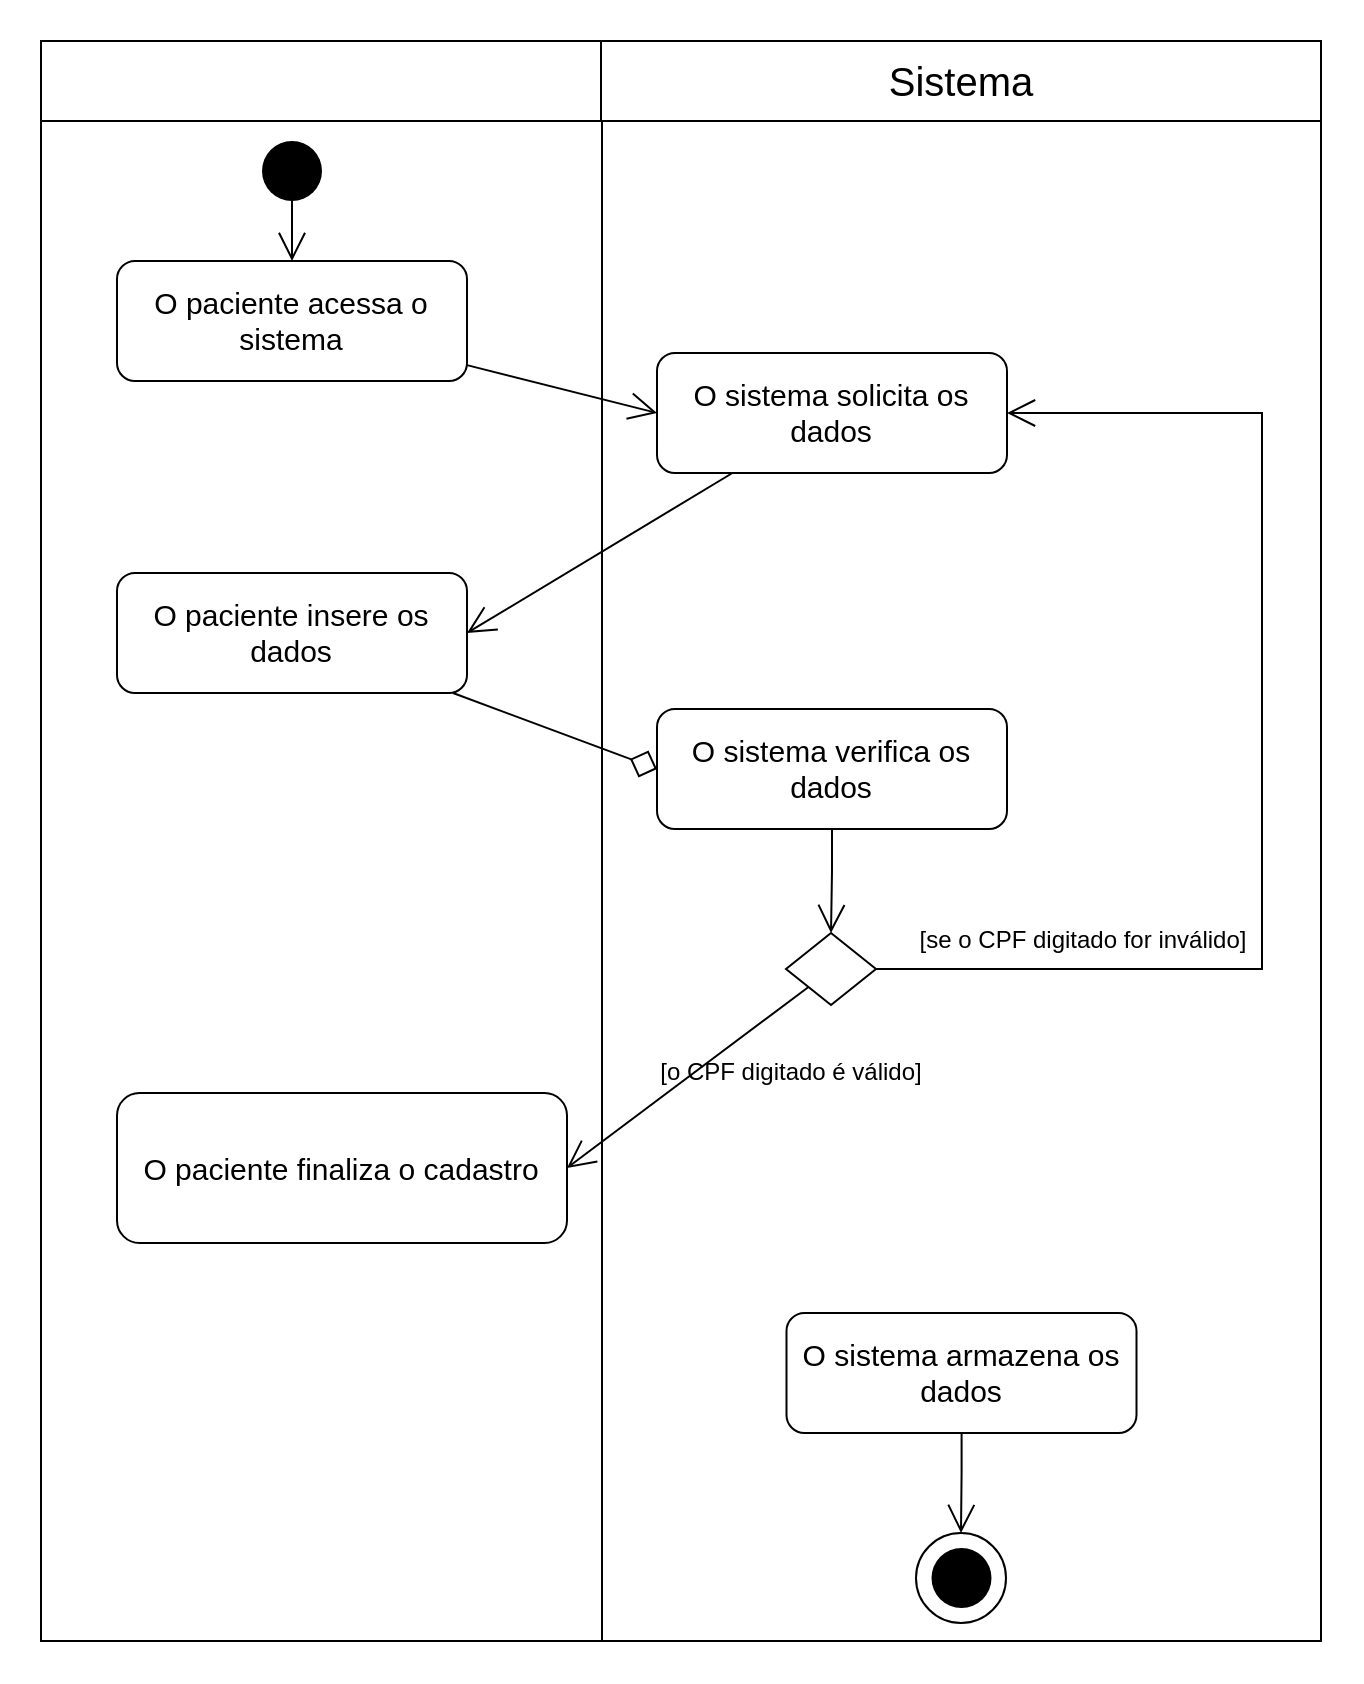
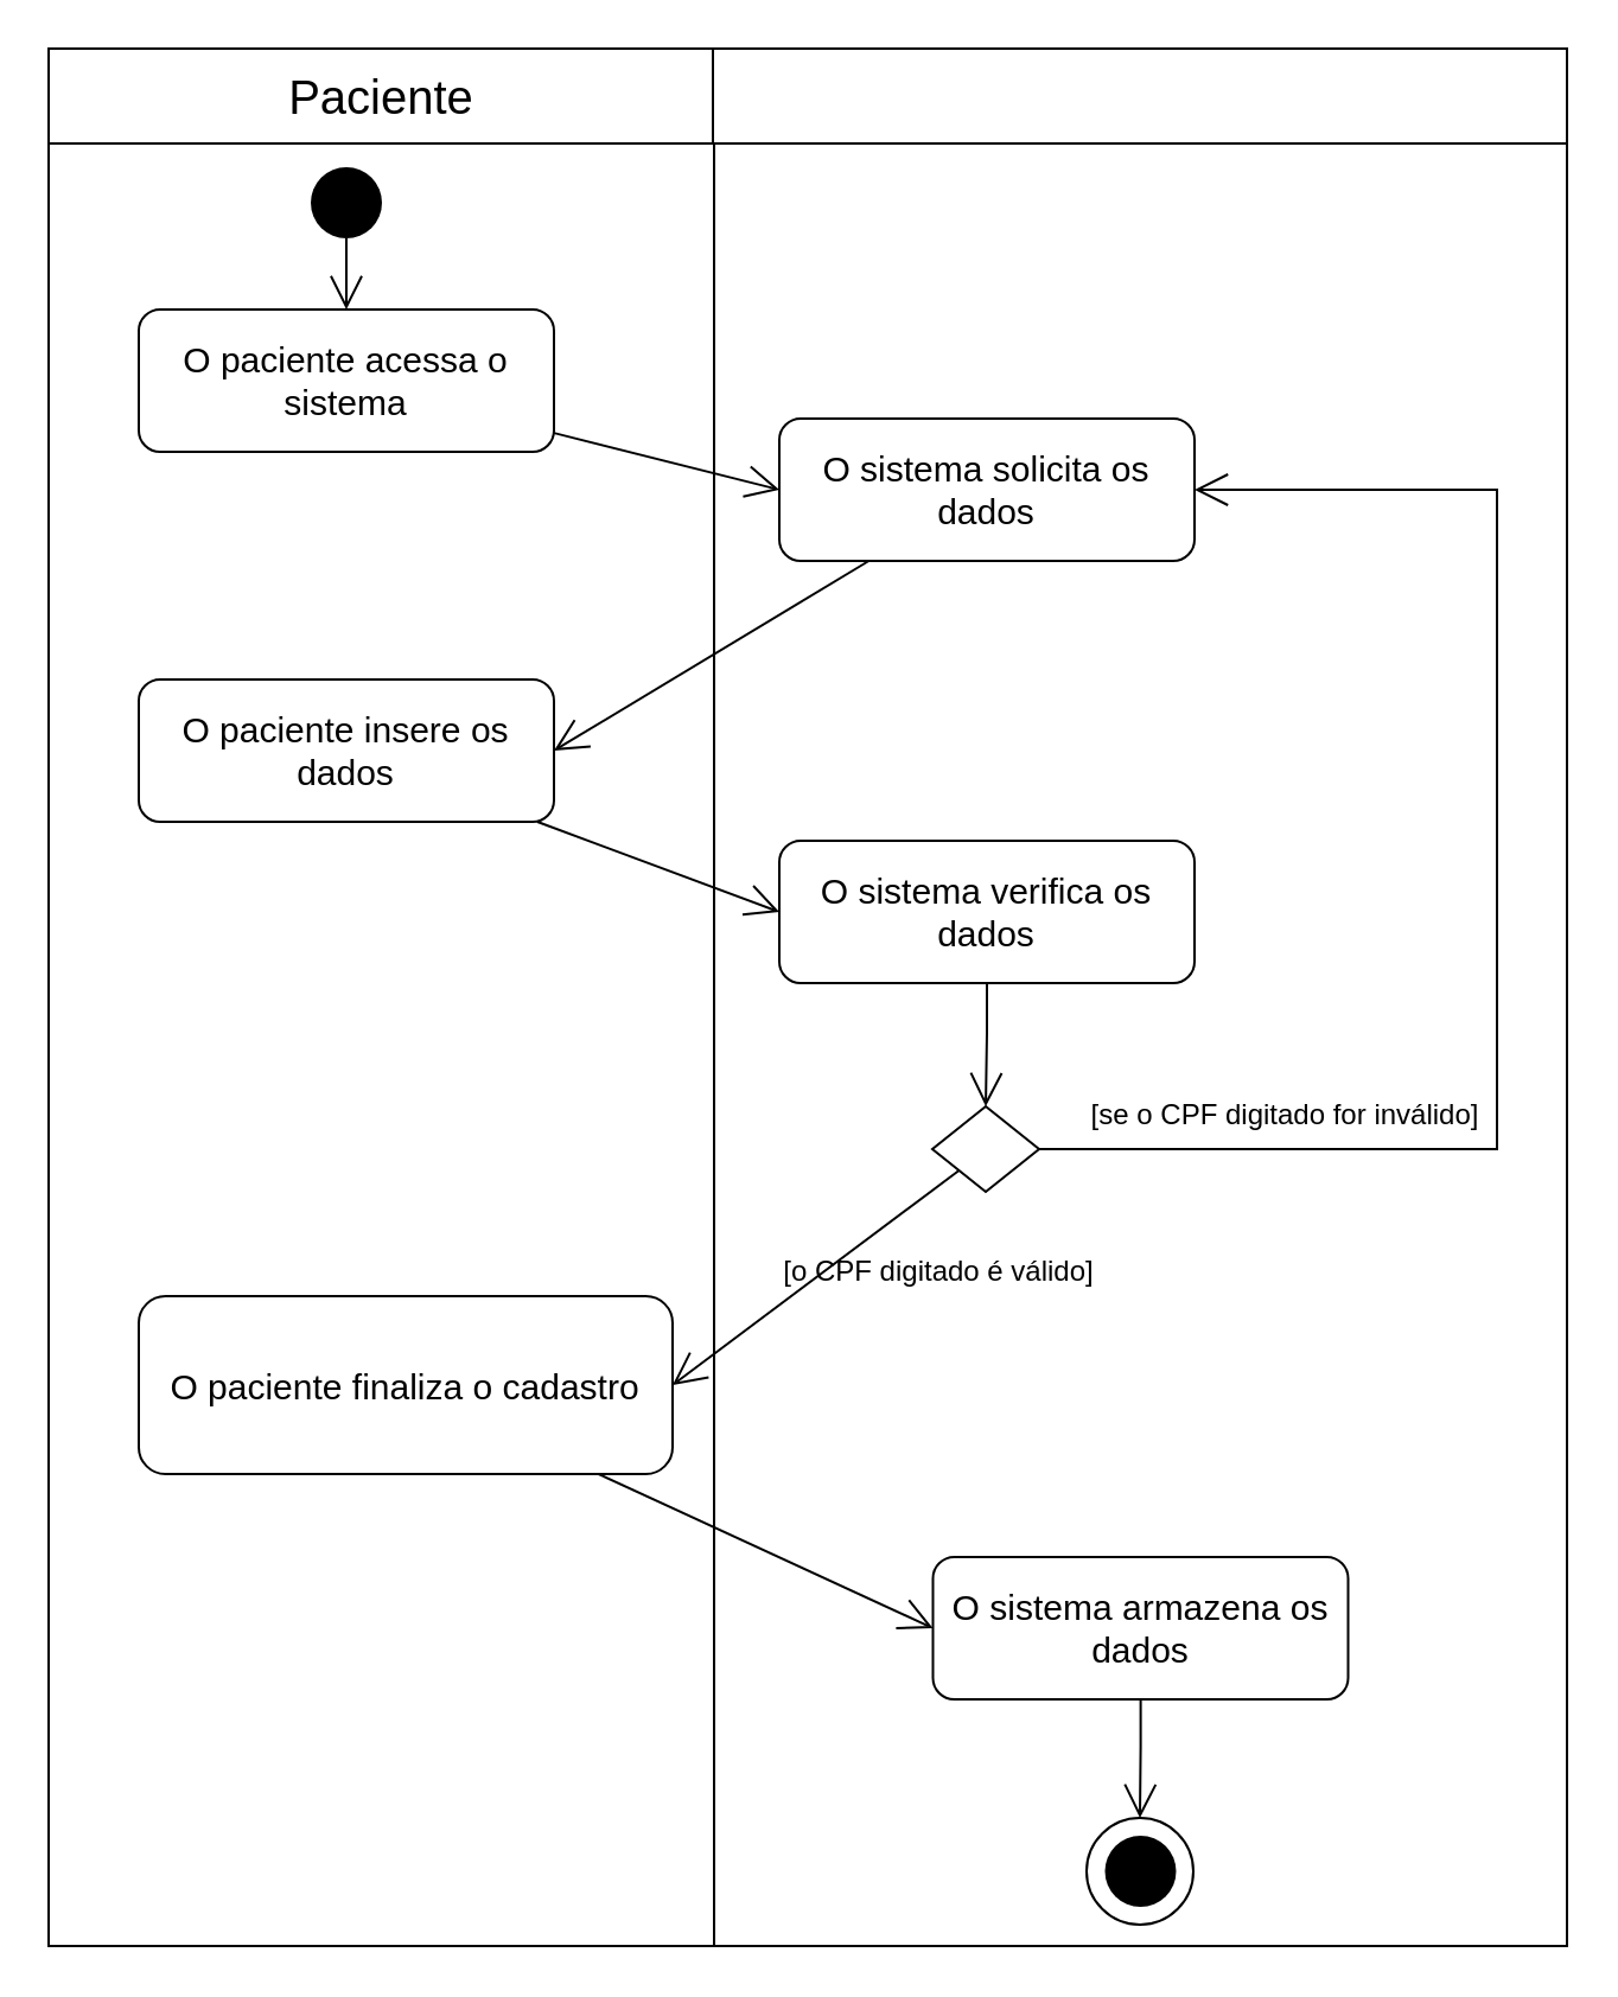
  <mxCell id="0" />
  <mxCell id="1" parent="0" />
  <mxCell id="2" value="" style="rounded=0;whiteSpace=wrap;html=1;strokeColor=#000000;fillColor=none;" vertex="1" parent="1"><mxGeometry x="300.5" y="60" width="359.5" height="760" as="geometry" /></mxCell>
  <mxCell id="3" value="" style="rounded=0;whiteSpace=wrap;html=1;strokeColor=#000000;fillColor=none;" vertex="1" parent="1"><mxGeometry x="20" y="60" width="280.5" height="760" as="geometry" /></mxCell>
  <mxCell id="4" style="edgeStyle=orthogonalEdgeStyle;rounded=0;orthogonalLoop=1;jettySize=auto;html=1;entryX=0.5;entryY=0;entryDx=0;entryDy=0;endArrow=open;endFill=0;endSize=12;" edge="1" parent="1" source="5" target="9"><mxGeometry relative="1" as="geometry" /></mxCell>
  <mxCell id="5" value="" style="ellipse;whiteSpace=wrap;html=1;aspect=fixed;strokeColor=none;fillColor=#000000;" vertex="1" parent="1"><mxGeometry x="130.5" y="70" width="30" height="30" as="geometry" /></mxCell>
  <mxCell id="6" value="" style="ellipse;whiteSpace=wrap;html=1;aspect=fixed;strokeColor=none;fillColor=#000000;" vertex="1" parent="1"><mxGeometry x="465.25" y="773.5" width="30" height="30" as="geometry" /></mxCell>
  <mxCell id="7" value="" style="ellipse;whiteSpace=wrap;html=1;aspect=fixed;strokeColor=#000000;fillColor=none;" vertex="1" parent="1"><mxGeometry x="457.5" y="766" width="45" height="45" as="geometry" /></mxCell>
  <mxCell id="8" style="rounded=0;orthogonalLoop=1;jettySize=auto;html=1;entryX=0;entryY=0.5;entryDx=0;entryDy=0;endArrow=open;endFill=0;endSize=12;" edge="1" parent="1" source="9" target="11"><mxGeometry relative="1" as="geometry" /></mxCell>
  <mxCell id="9" value="&lt;div style=&quot;font-size: 15px&quot;&gt;&lt;font style=&quot;font-size: 15px&quot;&gt;O paciente acessa o&lt;/font&gt;&lt;/div&gt;&lt;div style=&quot;font-size: 15px&quot;&gt;&lt;font style=&quot;font-size: 15px&quot;&gt;sistema&lt;br&gt;&lt;/font&gt;&lt;/div&gt;" style="rounded=1;whiteSpace=wrap;html=1;strokeColor=#000000;fillColor=none;" vertex="1" parent="1"><mxGeometry x="58" y="130" width="175" height="60" as="geometry" /></mxCell>
  <mxCell id="10" style="edgeStyle=none;rounded=0;orthogonalLoop=1;jettySize=auto;html=1;entryX=1;entryY=0.5;entryDx=0;entryDy=0;endArrow=open;endFill=0;endSize=12;" edge="1" parent="1" source="11" target="13"><mxGeometry relative="1" as="geometry" /></mxCell>
  <mxCell id="11" value="&lt;font style=&quot;font-size: 15px&quot;&gt;O sistema solicita os dados&lt;br&gt;&lt;/font&gt;" style="rounded=1;whiteSpace=wrap;html=1;strokeColor=#000000;fillColor=none;" vertex="1" parent="1"><mxGeometry x="328" y="176" width="175" height="60" as="geometry" /></mxCell>
- <mxCell id="12" style="edgeStyle=none;rounded=0;orthogonalLoop=1;jettySize=auto;html=1;entryX=0;entryY=0.5;entryDx=0;entryDy=0;endArrow=diamond;endFill=0;endSize=12;" edge="1" parent="1" source="13" target="19"><mxGeometry relative="1" as="geometry" /></mxCell>
+ <mxCell id="12" style="edgeStyle=none;rounded=0;orthogonalLoop=1;jettySize=auto;html=1;entryX=0;entryY=0.5;entryDx=0;entryDy=0;endArrow=open;endFill=0;endSize=12;" edge="1" parent="1" source="13" target="19"><mxGeometry relative="1" as="geometry" /></mxCell>
  <mxCell id="13" value="&lt;font style=&quot;font-size: 15px&quot;&gt;O paciente insere os dados&lt;br&gt;&lt;/font&gt;" style="rounded=1;whiteSpace=wrap;html=1;strokeColor=#000000;fillColor=none;" vertex="1" parent="1"><mxGeometry x="58" y="286" width="175" height="60" as="geometry" /></mxCell>
  <mxCell id="14" style="edgeStyle=orthogonalEdgeStyle;rounded=0;orthogonalLoop=1;jettySize=auto;html=1;entryX=1;entryY=0.5;entryDx=0;entryDy=0;endArrow=open;endFill=0;endSize=12;" edge="1" parent="1" source="16" target="11"><mxGeometry relative="1" as="geometry"><Array as="points"><mxPoint x="630.5" y="484" /><mxPoint x="630.5" y="206" /></Array></mxGeometry></mxCell>
  <mxCell id="15" style="edgeStyle=none;rounded=0;orthogonalLoop=1;jettySize=auto;html=1;exitX=0;exitY=1;exitDx=0;exitDy=0;entryX=1;entryY=0.5;entryDx=0;entryDy=0;endArrow=open;endFill=0;endSize=12;" edge="1" parent="1" source="16" target="23"><mxGeometry relative="1" as="geometry" /></mxCell>
  <mxCell id="16" value="" style="rhombus;whiteSpace=wrap;html=1;strokeColor=#000000;fillColor=none;" vertex="1" parent="1"><mxGeometry x="392.5" y="466" width="45" height="36" as="geometry" /></mxCell>
  <mxCell id="17" value="[se o CPF digitado for inválido]" style="text;html=1;align=center;verticalAlign=middle;resizable=0;points=[];autosize=1;strokeColor=none;" vertex="1" parent="1"><mxGeometry x="450.5" y="460" width="180" height="20" as="geometry" /></mxCell>
  <mxCell id="18" style="edgeStyle=orthogonalEdgeStyle;rounded=0;orthogonalLoop=1;jettySize=auto;html=1;entryX=0.5;entryY=0;entryDx=0;entryDy=0;endArrow=open;endFill=0;endSize=12;" edge="1" parent="1" source="19" target="16"><mxGeometry relative="1" as="geometry" /></mxCell>
  <mxCell id="19" value="&lt;font style=&quot;font-size: 15px&quot;&gt;O sistema verifica os dados&lt;br&gt;&lt;/font&gt;" style="rounded=1;whiteSpace=wrap;html=1;strokeColor=#000000;fillColor=none;" vertex="1" parent="1"><mxGeometry x="328" y="354" width="175" height="60" as="geometry" /></mxCell>
  <mxCell id="20" style="edgeStyle=orthogonalEdgeStyle;rounded=0;orthogonalLoop=1;jettySize=auto;html=1;entryX=0.5;entryY=0;entryDx=0;entryDy=0;endArrow=open;endFill=0;endSize=12;" edge="1" parent="1" source="21" target="7"><mxGeometry relative="1" as="geometry" /></mxCell>
  <mxCell id="21" value="&lt;font style=&quot;font-size: 15px&quot;&gt;O sistema armazena os dados&lt;br&gt;&lt;/font&gt;" style="rounded=1;whiteSpace=wrap;html=1;strokeColor=#000000;fillColor=none;" vertex="1" parent="1"><mxGeometry x="392.75" y="656" width="175" height="60" as="geometry" /></mxCell>
+ <mxCell id="22" style="edgeStyle=none;rounded=0;orthogonalLoop=1;jettySize=auto;html=1;entryX=0;entryY=0.5;entryDx=0;entryDy=0;endArrow=open;endFill=0;endSize=12;" edge="1" parent="1" source="23" target="21"><mxGeometry relative="1" as="geometry" /></mxCell>
  <mxCell id="23" value="&lt;font style=&quot;font-size: 15px&quot;&gt;O paciente finaliza o cadastro&lt;br&gt;&lt;/font&gt;" style="rounded=1;whiteSpace=wrap;html=1;strokeColor=#000000;fillColor=none;" vertex="1" parent="1"><mxGeometry x="58" y="546" width="225" height="75" as="geometry" /></mxCell>
  <mxCell id="24" value="[o CPF digitado é válido]" style="text;html=1;align=center;verticalAlign=middle;resizable=0;points=[];autosize=1;strokeColor=none;" vertex="1" parent="1"><mxGeometry x="320" y="526" width="150" height="20" as="geometry" /></mxCell>
  <mxCell id="25" value="" style="rounded=0;whiteSpace=wrap;html=1;strokeColor=#000000;fillColor=none;" vertex="1" parent="1"><mxGeometry x="20" y="20" width="280" height="40" as="geometry" /></mxCell>
  <mxCell id="26" value="" style="rounded=0;whiteSpace=wrap;html=1;strokeColor=#000000;fillColor=none;" vertex="1" parent="1"><mxGeometry x="300" y="20" width="360" height="40" as="geometry" /></mxCell>
- <mxCell id="28" value="&lt;font style=&quot;font-size: 20px&quot;&gt;Sistema&lt;/font&gt;" style="text;html=1;align=center;verticalAlign=middle;resizable=0;points=[];autosize=1;strokeColor=none;" vertex="1" parent="1"><mxGeometry x="435" y="30" width="90" height="20" as="geometry" /></mxCell>
+ <mxCell id="27" value="&lt;font style=&quot;font-size: 20px&quot;&gt;Paciente&lt;/font&gt;" style="text;html=1;align=center;verticalAlign=middle;resizable=0;points=[];autosize=1;strokeColor=none;" vertex="1" parent="1"><mxGeometry x="115" y="30" width="90" height="20" as="geometry" /></mxCell>
